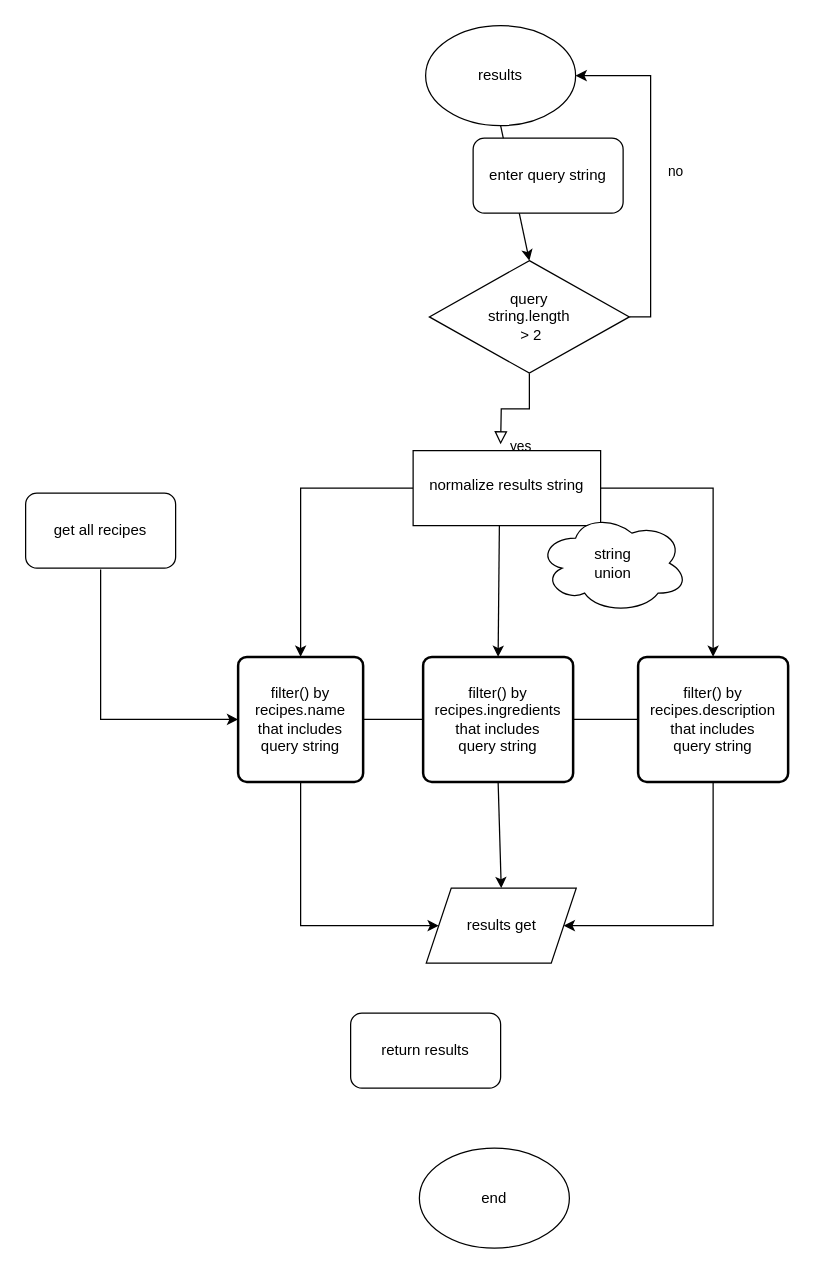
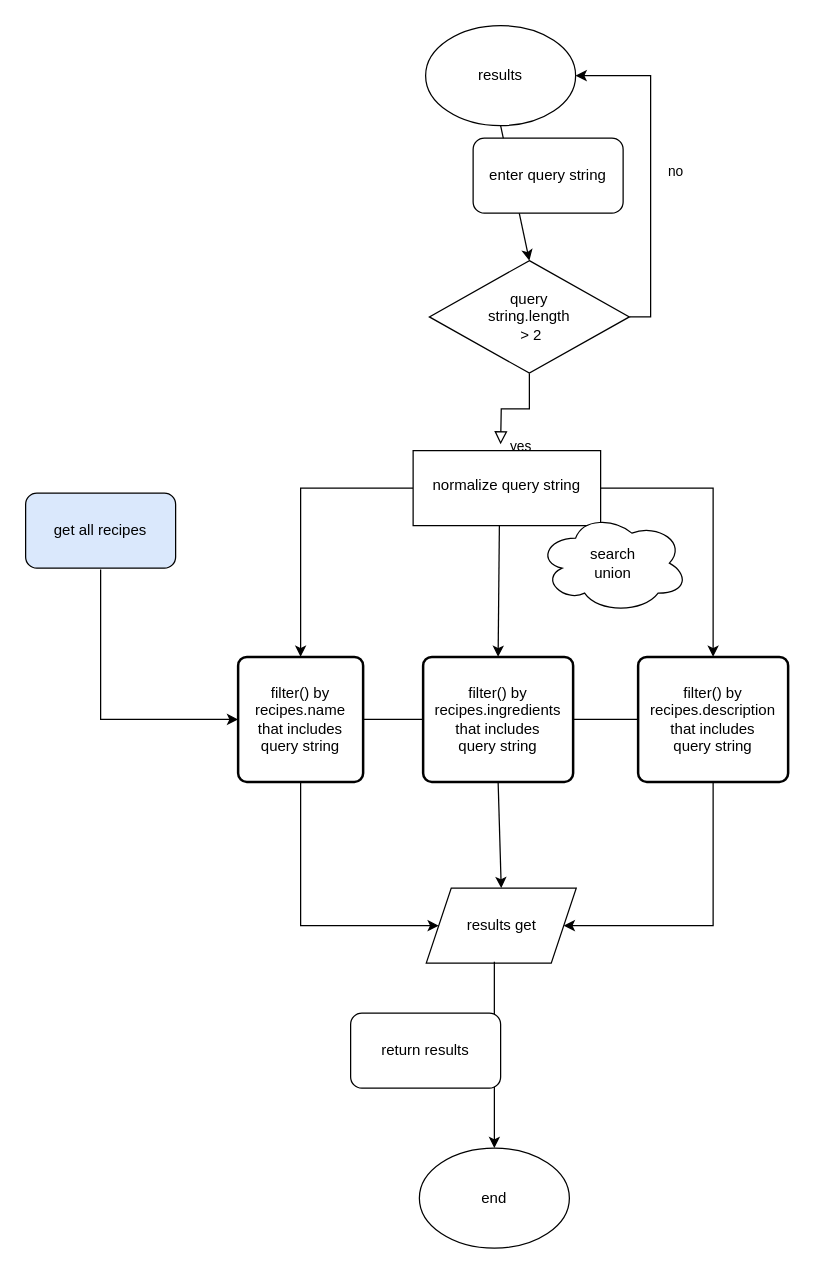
  <mxCell id="0" />
  <mxCell id="1" parent="0" />
  <mxCell id="2" value="yes" style="rounded=0;html=1;jettySize=auto;orthogonalLoop=1;fontSize=11;endArrow=block;endFill=0;endSize=8;strokeWidth=1;shadow=0;labelBackgroundColor=none;edgeStyle=orthogonalEdgeStyle;startArrow=none;" parent="1" source="12" edge="1"><mxGeometry x="-0.087" y="30" relative="1" as="geometry"><mxPoint x="400" y="309" as="sourcePoint" /><mxPoint x="400" y="355" as="targetPoint" /><mxPoint as="offset" /></mxGeometry></mxCell>
  <mxCell id="3" value="" style="endArrow=none;html=1;rounded=0;exitX=1;exitY=0.5;exitDx=0;exitDy=0;entryX=0;entryY=0.5;entryDx=0;entryDy=0;" parent="1" source="18" target="17" edge="1"><mxGeometry width="50" height="50" relative="1" as="geometry"><mxPoint x="470" y="575" as="sourcePoint" /><mxPoint x="500" y="575" as="targetPoint" /></mxGeometry></mxCell>
  <mxCell id="4" value="" style="endArrow=none;html=1;rounded=0;exitX=1;exitY=0.5;exitDx=0;exitDy=0;entryX=0;entryY=0.5;entryDx=0;entryDy=0;" parent="1" source="16" target="18" edge="1"><mxGeometry width="50" height="50" relative="1" as="geometry"><mxPoint x="310" y="575" as="sourcePoint" /><mxPoint x="330" y="590" as="targetPoint" /></mxGeometry></mxCell>
  <mxCell id="5" value="" style="edgeStyle=segmentEdgeStyle;endArrow=classic;html=1;rounded=0;exitX=0;exitY=0.5;exitDx=0;exitDy=0;entryX=0.5;entryY=0;entryDx=0;entryDy=0;" parent="1" source="14" target="16" edge="1"><mxGeometry width="50" height="50" relative="1" as="geometry"><mxPoint x="330" y="415" as="sourcePoint" /><mxPoint x="240" y="505" as="targetPoint" /></mxGeometry></mxCell>
  <mxCell id="6" value="" style="endArrow=classic;html=1;rounded=0;exitX=0.46;exitY=1;exitDx=0;exitDy=0;entryX=0.5;entryY=0;entryDx=0;entryDy=0;exitPerimeter=0;" parent="1" source="14" target="18" edge="1"><mxGeometry width="50" height="50" relative="1" as="geometry"><mxPoint x="400" y="475" as="sourcePoint" /><mxPoint x="400" y="505" as="targetPoint" /></mxGeometry></mxCell>
- <mxCell id="7" value="get all recipes" style="rounded=1;whiteSpace=wrap;html=1;" parent="1" vertex="1"><mxGeometry x="20" y="394" width="120" height="60" as="geometry" /></mxCell>
+ <mxCell id="7" value="get all recipes" style="rounded=1;whiteSpace=wrap;html=1;fillColor=#dae8fc;" parent="1" vertex="1"><mxGeometry x="20" y="394" width="120" height="60" as="geometry" /></mxCell>
  <mxCell id="8" value="" style="edgeStyle=segmentEdgeStyle;endArrow=classic;html=1;rounded=0;exitX=0.5;exitY=1;exitDx=0;exitDy=0;entryX=0;entryY=0.5;entryDx=0;entryDy=0;" parent="1" target="16" edge="1"><mxGeometry width="50" height="50" relative="1" as="geometry"><mxPoint x="80" y="455" as="sourcePoint" /><mxPoint x="170" y="575" as="targetPoint" /><Array as="points"><mxPoint x="80" y="575" /></Array></mxGeometry></mxCell>
  <mxCell id="9" value="" style="endArrow=classic;html=1;rounded=0;exitX=0.5;exitY=1;exitDx=0;exitDy=0;entryX=0.5;entryY=0;entryDx=0;entryDy=0;" parent="1" source="18" target="19" edge="1"><mxGeometry width="50" height="50" relative="1" as="geometry"><mxPoint x="400" y="645" as="sourcePoint" /><mxPoint x="400" y="707" as="targetPoint" /></mxGeometry></mxCell>
  <mxCell id="10" value="results" style="ellipse;whiteSpace=wrap;html=1;" parent="1" vertex="1"><mxGeometry x="340" y="20" width="120" height="80" as="geometry" /></mxCell>
  <mxCell id="11" value="no" style="edgeStyle=elbowEdgeStyle;elbow=horizontal;endArrow=classic;html=1;rounded=0;entryX=1;entryY=0.5;entryDx=0;entryDy=0;exitX=1;exitY=0.5;exitDx=0;exitDy=0;strokeWidth=1;" parent="1" source="12" target="10" edge="1"><mxGeometry x="-0.017" y="-20" width="50" height="50" relative="1" as="geometry"><mxPoint x="460" y="289" as="sourcePoint" /><mxPoint x="440" y="410" as="targetPoint" /><Array as="points"><mxPoint x="520" y="240" /></Array><mxPoint as="offset" /></mxGeometry></mxCell>
  <mxCell id="12" value="query &lt;br&gt;string.length&lt;br&gt;&amp;nbsp;&amp;gt; 2" style="rhombus;whiteSpace=wrap;html=1;" parent="1" vertex="1"><mxGeometry x="343" y="208" width="160" height="90" as="geometry" /></mxCell>
  <mxCell id="13" value="" style="endArrow=classic;html=1;rounded=0;strokeWidth=1;exitX=0.5;exitY=1;exitDx=0;exitDy=0;entryX=0.5;entryY=0;entryDx=0;entryDy=0;" parent="1" source="10" target="12" edge="1"><mxGeometry width="50" height="50" relative="1" as="geometry"><mxPoint x="390" y="390" as="sourcePoint" /><mxPoint x="440" y="340" as="targetPoint" /></mxGeometry></mxCell>
- <mxCell id="14" value="normalize results string" style="whiteSpace=wrap;html=1;shadow=0;strokeWidth=1;spacing=6;spacingTop=-4;" parent="1" vertex="1"><mxGeometry x="330" y="360" width="150" height="60" as="geometry" /></mxCell>
+ <mxCell id="14" value="normalize query string" style="whiteSpace=wrap;html=1;shadow=0;strokeWidth=1;spacing=6;spacingTop=-4;" parent="1" vertex="1"><mxGeometry x="330" y="360" width="150" height="60" as="geometry" /></mxCell>
  <mxCell id="15" value="" style="edgeStyle=segmentEdgeStyle;endArrow=classic;html=1;rounded=0;strokeWidth=1;exitX=1;exitY=0.5;exitDx=0;exitDy=0;entryX=0.5;entryY=0;entryDx=0;entryDy=0;" parent="1" source="14" target="17" edge="1"><mxGeometry width="50" height="50" relative="1" as="geometry"><mxPoint x="390" y="390" as="sourcePoint" /><mxPoint x="558" y="505" as="targetPoint" /></mxGeometry></mxCell>
  <mxCell id="16" value="filter() by&lt;br&gt;recipes.name&lt;br&gt;that includes&lt;br&gt;query string" style="rounded=1;whiteSpace=wrap;html=1;absoluteArcSize=1;arcSize=14;strokeWidth=2;" parent="1" vertex="1"><mxGeometry x="190" y="525" width="100" height="100" as="geometry" /></mxCell>
  <mxCell id="17" value="filter() by&lt;br&gt;recipes.description&lt;br&gt;that includes&lt;br&gt;query string" style="rounded=1;whiteSpace=wrap;html=1;absoluteArcSize=1;arcSize=14;strokeWidth=2;" parent="1" vertex="1"><mxGeometry x="510" y="525" width="120" height="100" as="geometry" /></mxCell>
  <mxCell id="18" value="filter() by&lt;br&gt;recipes.ingredients&lt;br&gt;that includes&lt;br&gt;query string" style="rounded=1;whiteSpace=wrap;html=1;absoluteArcSize=1;arcSize=14;strokeWidth=2;" parent="1" vertex="1"><mxGeometry x="338" y="525" width="120" height="100" as="geometry" /></mxCell>
  <mxCell id="19" value="results get" style="shape=parallelogram;perimeter=parallelogramPerimeter;whiteSpace=wrap;html=1;fixedSize=1;" parent="1" vertex="1"><mxGeometry x="340.5" y="710" width="120" height="60" as="geometry" /></mxCell>
  <mxCell id="20" value="" style="edgeStyle=segmentEdgeStyle;endArrow=classic;html=1;rounded=0;strokeWidth=1;entryX=1;entryY=0.5;entryDx=0;entryDy=0;exitX=0.5;exitY=1;exitDx=0;exitDy=0;" parent="1" source="17" target="19" edge="1"><mxGeometry width="50" height="50" relative="1" as="geometry"><mxPoint x="390" y="800" as="sourcePoint" /><mxPoint x="440" y="750" as="targetPoint" /><Array as="points"><mxPoint x="570" y="740" /></Array></mxGeometry></mxCell>
  <mxCell id="21" value="" style="edgeStyle=segmentEdgeStyle;endArrow=classic;html=1;rounded=0;strokeWidth=1;entryX=0;entryY=0.5;entryDx=0;entryDy=0;exitX=0.5;exitY=1;exitDx=0;exitDy=0;" parent="1" source="16" target="19" edge="1"><mxGeometry width="50" height="50" relative="1" as="geometry"><mxPoint x="390" y="800" as="sourcePoint" /><mxPoint x="440" y="750" as="targetPoint" /><Array as="points"><mxPoint x="240" y="740" /></Array></mxGeometry></mxCell>
  <mxCell id="22" value="end" style="ellipse;whiteSpace=wrap;html=1;" parent="1" vertex="1"><mxGeometry x="335" y="918" width="120" height="80" as="geometry" /></mxCell>
- <mxCell id="24" value="string &lt;br&gt;union" style="ellipse;shape=cloud;whiteSpace=wrap;html=1;" parent="1" vertex="1"><mxGeometry x="430" y="410" width="120" height="80" as="geometry" /></mxCell>
+ <mxCell id="23" value="" style="endArrow=classic;html=1;rounded=0;strokeWidth=1;exitX=0.454;exitY=0.983;exitDx=0;exitDy=0;exitPerimeter=0;entryX=0.5;entryY=0;entryDx=0;entryDy=0;" parent="1" source="19" target="22" edge="1"><mxGeometry width="50" height="50" relative="1" as="geometry"><mxPoint x="390" y="920" as="sourcePoint" /><mxPoint x="440" y="870" as="targetPoint" /></mxGeometry></mxCell>
+ <mxCell id="24" value="search &lt;br&gt;union" style="ellipse;shape=cloud;whiteSpace=wrap;html=1;" parent="1" vertex="1"><mxGeometry x="430" y="410" width="120" height="80" as="geometry" /></mxCell>
  <mxCell id="25" value="enter query string" style="rounded=1;whiteSpace=wrap;html=1;" vertex="1" parent="1"><mxGeometry x="378" y="110" width="120" height="60" as="geometry" /></mxCell>
  <mxCell id="26" value="return results" style="rounded=1;whiteSpace=wrap;html=1;" vertex="1" parent="1"><mxGeometry x="280" y="810" width="120" height="60" as="geometry" /></mxCell>
